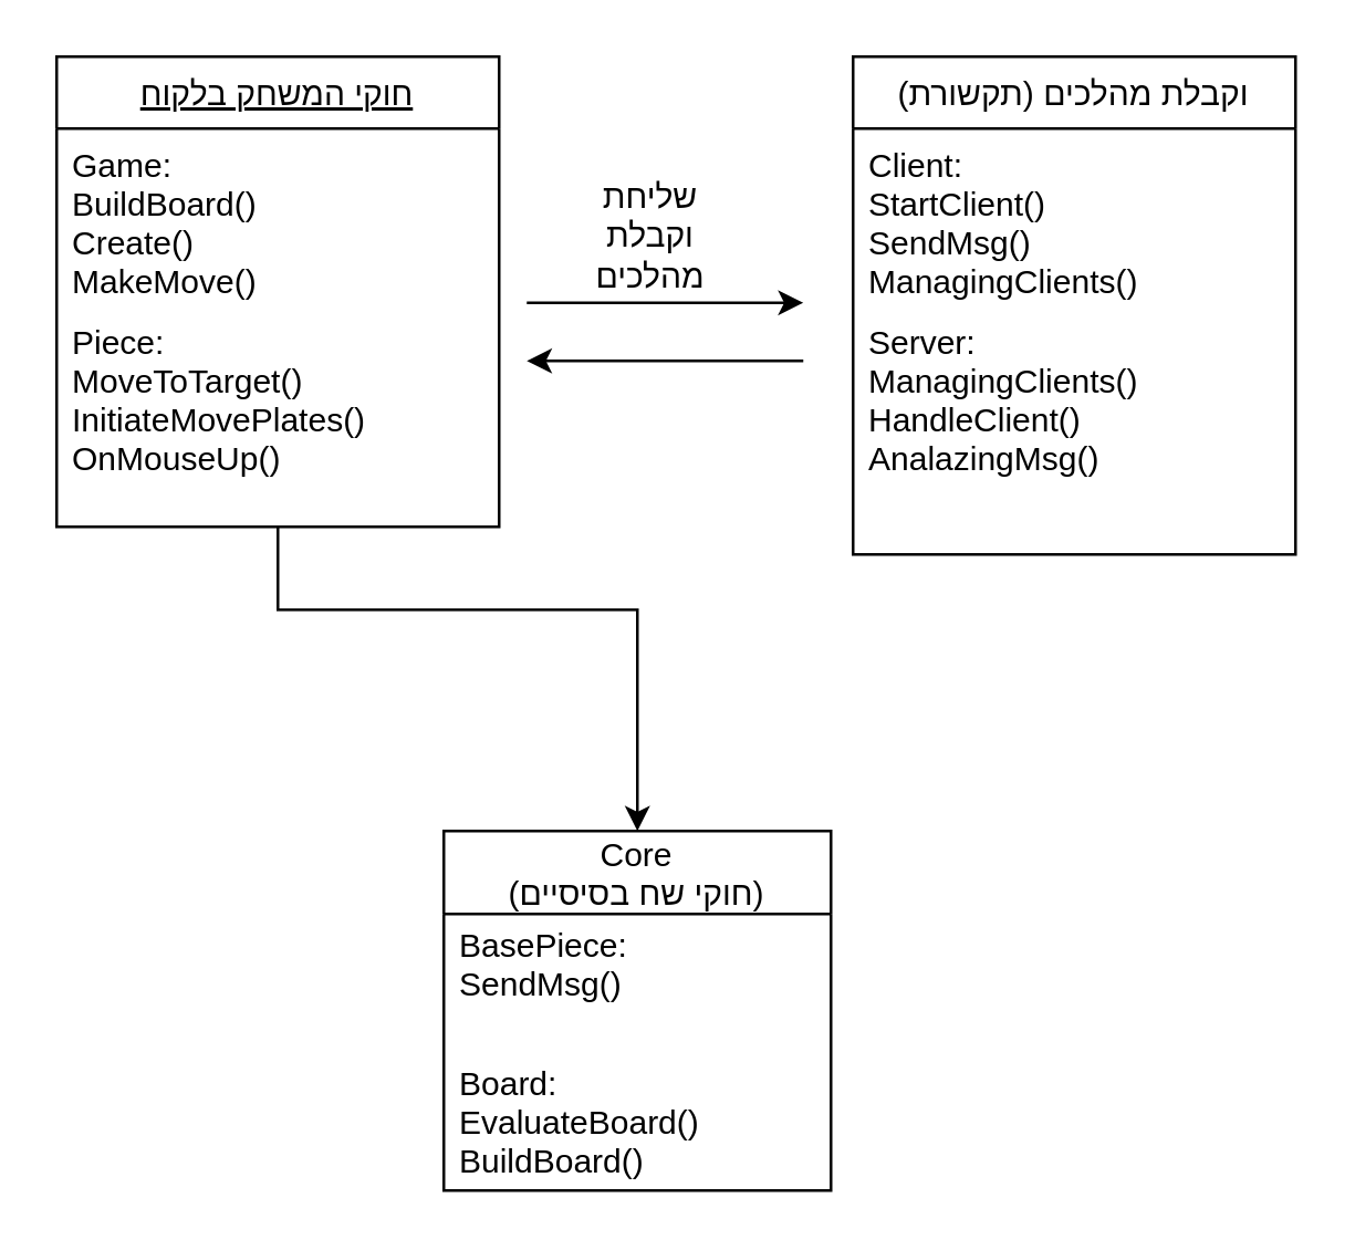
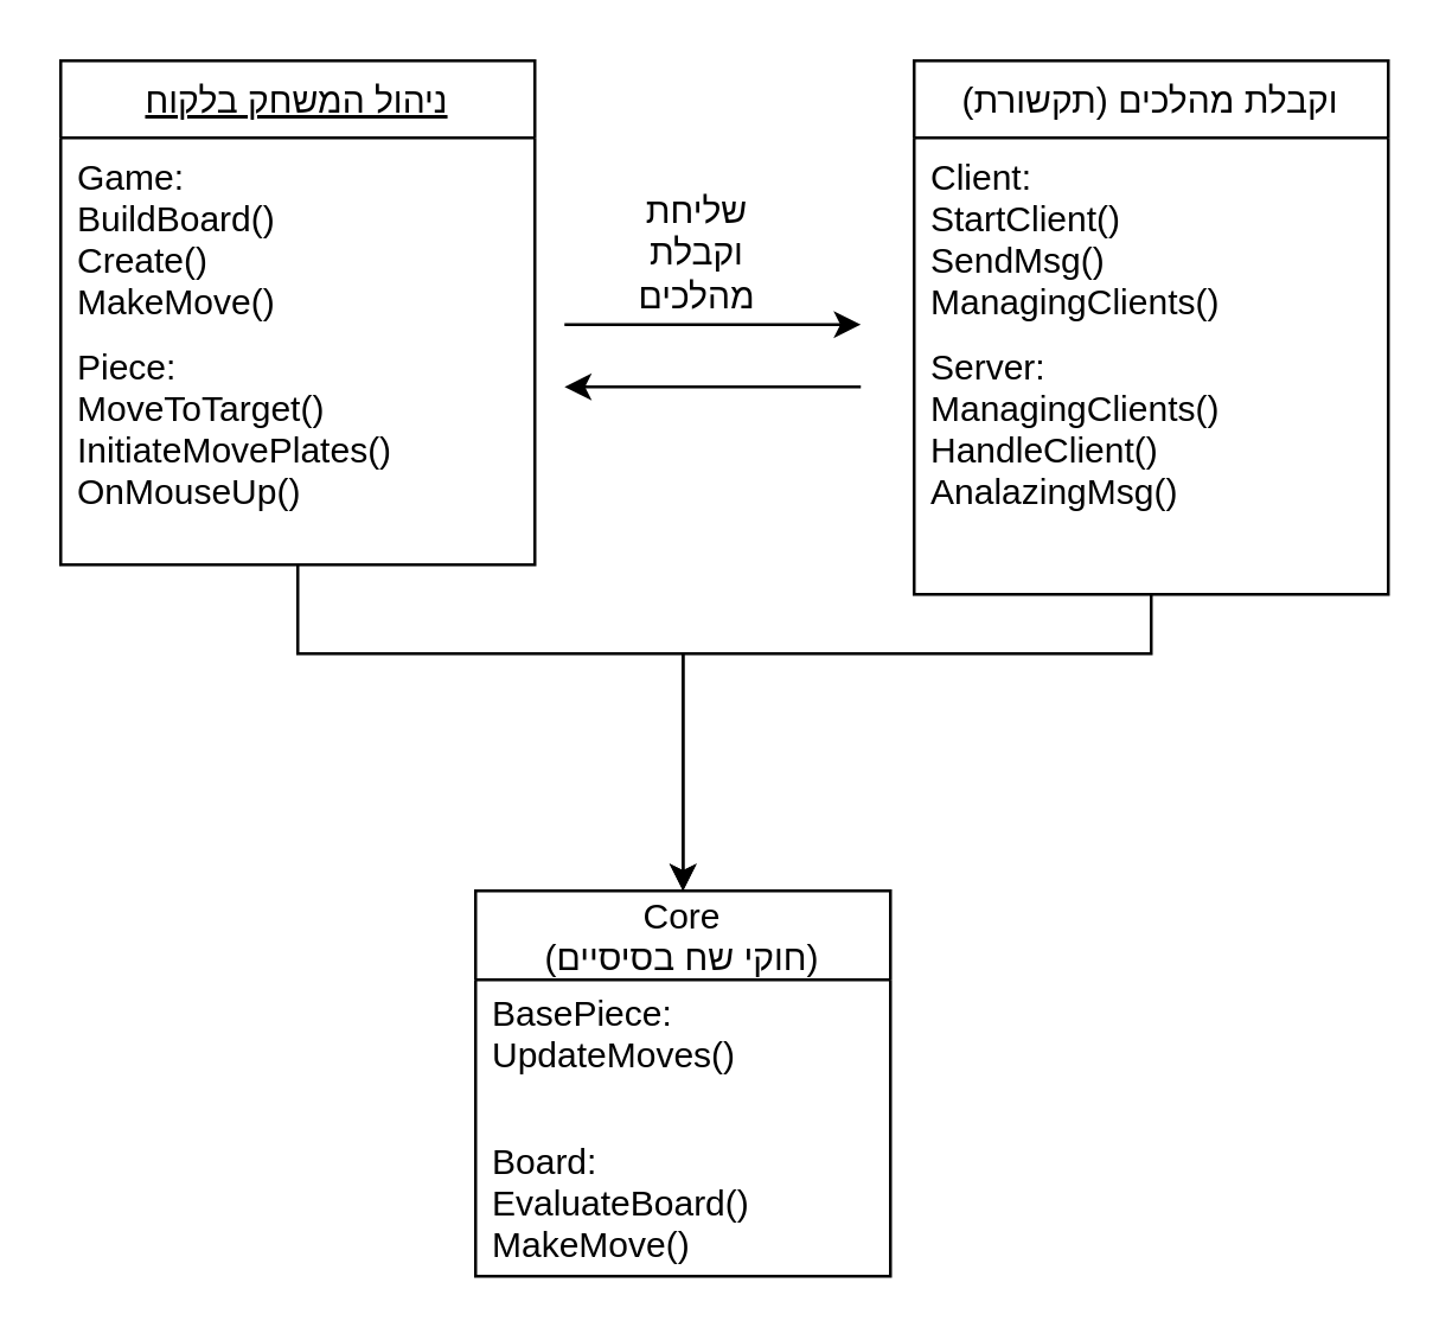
  <mxCell id="0" />
  <mxCell id="1" parent="0" />
  <mxCell id="2" style="edgeStyle=orthogonalEdgeStyle;rounded=0;orthogonalLoop=1;jettySize=auto;html=1;exitX=0.5;exitY=1;exitDx=0;exitDy=0;entryX=0.5;entryY=0;entryDx=0;entryDy=0;" edge="1" parent="1" source="3" target="13"><mxGeometry relative="1" as="geometry"><Array as="points"><mxPoint x="100" y="220" /><mxPoint x="230" y="220" /></Array></mxGeometry></mxCell>
- <mxCell id="3" value="חוקי המשחק בלקוח" style="swimlane;fontStyle=4;align=center;verticalAlign=top;childLayout=stackLayout;horizontal=1;startSize=26;horizontalStack=0;resizeParent=1;resizeLast=0;collapsible=1;marginBottom=0;rounded=0;shadow=0;strokeWidth=1;" parent="1" vertex="1"><mxGeometry x="20" y="20" width="160" height="170" as="geometry"><mxRectangle x="230" y="140" width="160" height="26" as="alternateBounds" /></mxGeometry></mxCell>
+ <mxCell id="3" value="ניהול המשחק בלקוח" style="swimlane;fontStyle=4;align=center;verticalAlign=top;childLayout=stackLayout;horizontal=1;startSize=26;horizontalStack=0;resizeParent=1;resizeLast=0;collapsible=1;marginBottom=0;rounded=0;shadow=0;strokeWidth=1;" parent="1" vertex="1"><mxGeometry x="20" y="20" width="160" height="170" as="geometry"><mxRectangle x="230" y="140" width="160" height="26" as="alternateBounds" /></mxGeometry></mxCell>
  <mxCell id="4" value="Game:&#10;BuildBoard()&#10;Create()&#10;MakeMove()" style="text;align=left;verticalAlign=top;spacingLeft=4;spacingRight=4;overflow=hidden;rotatable=0;points=[[0,0.5],[1,0.5]];portConstraint=eastwest;rounded=0;shadow=0;html=0;" parent="3" vertex="1"><mxGeometry y="26" width="160" height="64" as="geometry" /></mxCell>
  <mxCell id="5" value="Piece:&#10;MoveToTarget()&#10;InitiateMovePlates()&#10;OnMouseUp()" style="text;align=left;verticalAlign=top;spacingLeft=4;spacingRight=4;overflow=hidden;rotatable=0;points=[[0,0.5],[1,0.5]];portConstraint=eastwest;rounded=0;shadow=0;html=0;" vertex="1" parent="3"><mxGeometry y="90" width="160" height="64" as="geometry" /></mxCell>
+ <mxCell id="6" style="edgeStyle=orthogonalEdgeStyle;rounded=0;orthogonalLoop=1;jettySize=auto;html=1;entryX=0.5;entryY=0;entryDx=0;entryDy=0;" edge="1" parent="1" source="7" target="13"><mxGeometry relative="1" as="geometry"><Array as="points"><mxPoint x="388" y="220" /><mxPoint x="230" y="220" /></Array></mxGeometry></mxCell>
  <mxCell id="7" value="וקבלת מהלכים (תקשורת)" style="swimlane;fontStyle=0;align=center;verticalAlign=top;childLayout=stackLayout;horizontal=1;startSize=26;horizontalStack=0;resizeParent=1;resizeLast=0;collapsible=1;marginBottom=0;rounded=0;shadow=0;strokeWidth=1;" parent="1" vertex="1"><mxGeometry x="308" y="20" width="160" height="180" as="geometry"><mxRectangle x="508" y="120" width="160" height="26" as="alternateBounds" /></mxGeometry></mxCell>
  <mxCell id="8" value="Client:&#10;StartClient()&#10;SendMsg()&#10;ManagingClients()&#10;" style="text;align=left;verticalAlign=top;spacingLeft=4;spacingRight=4;overflow=hidden;rotatable=0;points=[[0,0.5],[1,0.5]];portConstraint=eastwest;rounded=0;shadow=0;html=0;" vertex="1" parent="7"><mxGeometry y="26" width="160" height="64" as="geometry" /></mxCell>
  <mxCell id="9" value="Server:&#10;ManagingClients()&#10;HandleClient()&#10;AnalazingMsg()" style="text;align=left;verticalAlign=top;spacingLeft=4;spacingRight=4;overflow=hidden;rotatable=0;points=[[0,0.5],[1,0.5]];portConstraint=eastwest;rounded=0;shadow=0;html=0;" parent="7" vertex="1"><mxGeometry y="90" width="160" height="90" as="geometry" /></mxCell>
  <mxCell id="10" value="" style="endArrow=classic;html=1;rounded=0;" edge="1" parent="1"><mxGeometry width="50" height="50" relative="1" as="geometry"><mxPoint x="190" y="109" as="sourcePoint" /><mxPoint x="290" y="109" as="targetPoint" /></mxGeometry></mxCell>
  <mxCell id="11" value="" style="endArrow=classic;html=1;rounded=0;" edge="1" parent="1"><mxGeometry width="50" height="50" relative="1" as="geometry"><mxPoint x="290" y="130" as="sourcePoint" /><mxPoint x="190" y="130" as="targetPoint" /></mxGeometry></mxCell>
  <mxCell id="12" value="שליחת וקבלת מהלכים" style="text;html=1;strokeColor=none;fillColor=none;align=center;verticalAlign=middle;whiteSpace=wrap;rounded=0;" vertex="1" parent="1"><mxGeometry x="200" y="70" width="70" height="30" as="geometry" /></mxCell>
  <mxCell id="13" value="Core&#10;(חוקי שח בסיסיים)" style="swimlane;fontStyle=0;childLayout=stackLayout;horizontal=1;startSize=30;horizontalStack=0;resizeParent=1;resizeParentMax=0;resizeLast=0;collapsible=1;marginBottom=0;" vertex="1" parent="1"><mxGeometry x="160" y="300" width="140" height="130" as="geometry" /></mxCell>
- <mxCell id="14" value="BasePiece:&#10;SendMsg()&#10;" style="text;strokeColor=none;fillColor=none;align=left;verticalAlign=middle;spacingLeft=4;spacingRight=4;overflow=hidden;points=[[0,0.5],[1,0.5]];portConstraint=eastwest;rotatable=0;" vertex="1" parent="13"><mxGeometry y="30" width="140" height="50" as="geometry" /></mxCell>
- <mxCell id="15" value="Board:&#10;EvaluateBoard()&#10;BuildBoard()" style="text;strokeColor=none;fillColor=none;align=left;verticalAlign=middle;spacingLeft=4;spacingRight=4;overflow=hidden;points=[[0,0.5],[1,0.5]];portConstraint=eastwest;rotatable=0;" vertex="1" parent="13"><mxGeometry y="80" width="140" height="50" as="geometry" /></mxCell>
+ <mxCell id="14" value="BasePiece:&#10;UpdateMoves()&#10;" style="text;strokeColor=none;fillColor=none;align=left;verticalAlign=middle;spacingLeft=4;spacingRight=4;overflow=hidden;points=[[0,0.5],[1,0.5]];portConstraint=eastwest;rotatable=0;" vertex="1" parent="13"><mxGeometry y="30" width="140" height="50" as="geometry" /></mxCell>
+ <mxCell id="15" value="Board:&#10;EvaluateBoard()&#10;MakeMove()" style="text;strokeColor=none;fillColor=none;align=left;verticalAlign=middle;spacingLeft=4;spacingRight=4;overflow=hidden;points=[[0,0.5],[1,0.5]];portConstraint=eastwest;rotatable=0;" vertex="1" parent="13"><mxGeometry y="80" width="140" height="50" as="geometry" /></mxCell>
